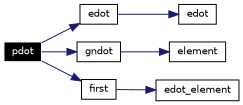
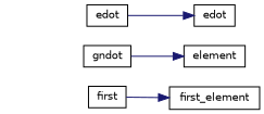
  digraph {
    rankdir=LR
    node [color=black fontname=Helvetica fontsize=10 shape=record]
    edge [color=midnightblue fontname=Helvetica fontsize=10 labelfontname=Helvetica labelfontsize=10 style=solid]
-   n1 [color=white fillcolor=black fontcolor=white height=0.2 label=pdot style=filled width=0.4]
    n2 [height=0.2 label=edot width=0.4]
    n3 [height=0.2 label=gndot width=0.4]
    n4 [height=0.2 label=first width=0.4]
    n5 [height=0.2 label=edot width=0.4]
    n6 [height=0.2 label=element width=0.4]
-   n7 [height=0.2 label=edot_element width=0.4]
-   n1 -> n2
-   n1 -> n3
-   n1 -> n4
+   n7 [height=0.2 label=first_element width=0.4]
    n2 -> n5
    n3 -> n6
    n4 -> n7
  }
